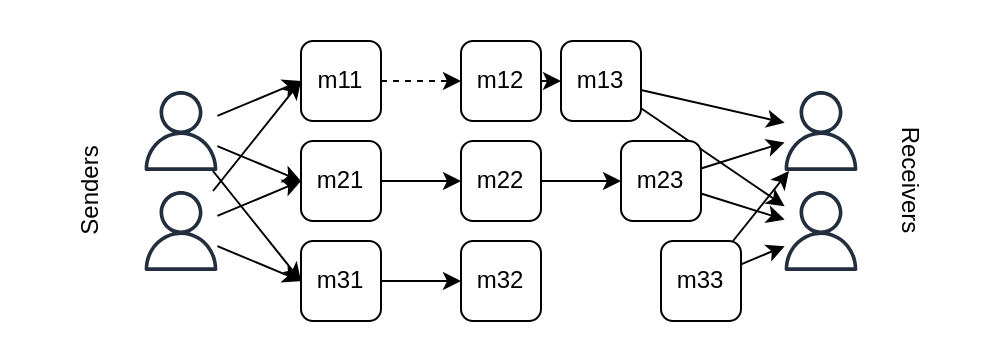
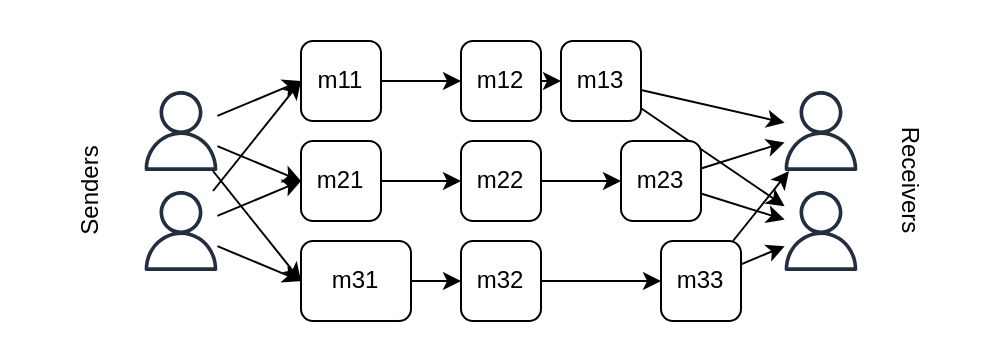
  <mxCell id="0" />
  <mxCell id="1" parent="0" />
- <mxCell id="2" style="edgeStyle=none;rounded=0;orthogonalLoop=1;jettySize=auto;html=1;exitX=1;exitY=0.5;exitDx=0;exitDy=0;dashed=1;" parent="1" source="3" target="5" edge="1"><mxGeometry relative="1" as="geometry" /></mxCell>
+ <mxCell id="2" style="edgeStyle=none;rounded=0;orthogonalLoop=1;jettySize=auto;html=1;exitX=1;exitY=0.5;exitDx=0;exitDy=0;" parent="1" source="3" target="5" edge="1"><mxGeometry relative="1" as="geometry" /></mxCell>
  <mxCell id="3" value="m11" style="rounded=1;whiteSpace=wrap;html=1;" parent="1" vertex="1"><mxGeometry x="150" y="20" width="40" height="40" as="geometry" /></mxCell>
  <mxCell id="4" style="edgeStyle=none;rounded=0;orthogonalLoop=1;jettySize=auto;html=1;exitX=1;exitY=0.5;exitDx=0;exitDy=0;" parent="1" source="5" target="8" edge="1"><mxGeometry relative="1" as="geometry" /></mxCell>
  <mxCell id="5" value="m12" style="rounded=1;whiteSpace=wrap;html=1;" parent="1" vertex="1"><mxGeometry x="230" y="20" width="40" height="40" as="geometry" /></mxCell>
  <mxCell id="6" style="edgeStyle=none;rounded=0;orthogonalLoop=1;jettySize=auto;html=1;" edge="1" parent="1" source="8" target="17"><mxGeometry relative="1" as="geometry" /></mxCell>
  <mxCell id="7" style="edgeStyle=none;rounded=0;orthogonalLoop=1;jettySize=auto;html=1;" edge="1" parent="1" source="8" target="18"><mxGeometry relative="1" as="geometry" /></mxCell>
  <mxCell id="8" value="m13" style="rounded=1;whiteSpace=wrap;html=1;" parent="1" vertex="1"><mxGeometry x="280" y="20" width="40" height="40" as="geometry" /></mxCell>
  <mxCell id="9" style="edgeStyle=none;rounded=0;orthogonalLoop=1;jettySize=auto;html=1;entryX=0;entryY=0.5;entryDx=0;entryDy=0;" edge="1" parent="1" source="12" target="3"><mxGeometry relative="1" as="geometry" /></mxCell>
  <mxCell id="10" style="edgeStyle=none;rounded=0;orthogonalLoop=1;jettySize=auto;html=1;entryX=0;entryY=0.5;entryDx=0;entryDy=0;" edge="1" parent="1" source="12" target="22"><mxGeometry relative="1" as="geometry" /></mxCell>
  <mxCell id="11" style="edgeStyle=none;rounded=0;orthogonalLoop=1;jettySize=auto;html=1;entryX=0;entryY=0.5;entryDx=0;entryDy=0;" edge="1" parent="1" source="12" target="29"><mxGeometry relative="1" as="geometry" /></mxCell>
  <mxCell id="12" value="" style="outlineConnect=0;fontColor=#232F3E;gradientColor=none;fillColor=#232F3E;strokeColor=none;dashed=0;verticalLabelPosition=bottom;verticalAlign=top;align=center;html=1;fontSize=12;fontStyle=0;aspect=fixed;pointerEvents=1;shape=mxgraph.aws4.user;" parent="1" vertex="1"><mxGeometry x="70" y="45" width="40" height="40" as="geometry" /></mxCell>
  <mxCell id="13" style="edgeStyle=none;rounded=0;orthogonalLoop=1;jettySize=auto;html=1;entryX=0;entryY=0.5;entryDx=0;entryDy=0;" edge="1" parent="1" source="16" target="22"><mxGeometry relative="1" as="geometry" /></mxCell>
  <mxCell id="14" style="edgeStyle=none;rounded=0;orthogonalLoop=1;jettySize=auto;html=1;entryX=0;entryY=0.5;entryDx=0;entryDy=0;" edge="1" parent="1" source="16" target="29"><mxGeometry relative="1" as="geometry" /></mxCell>
  <mxCell id="15" style="edgeStyle=none;rounded=0;orthogonalLoop=1;jettySize=auto;html=1;entryX=0;entryY=0.5;entryDx=0;entryDy=0;" edge="1" parent="1" source="16" target="3"><mxGeometry relative="1" as="geometry" /></mxCell>
  <mxCell id="16" value="" style="outlineConnect=0;fontColor=#232F3E;gradientColor=none;fillColor=#232F3E;strokeColor=none;dashed=0;verticalLabelPosition=bottom;verticalAlign=top;align=center;html=1;fontSize=12;fontStyle=0;aspect=fixed;pointerEvents=1;shape=mxgraph.aws4.user;" parent="1" vertex="1"><mxGeometry x="70" y="95" width="40" height="40" as="geometry" /></mxCell>
  <mxCell id="17" value="" style="outlineConnect=0;fontColor=#232F3E;gradientColor=none;fillColor=#232F3E;strokeColor=none;dashed=0;verticalLabelPosition=bottom;verticalAlign=top;align=center;html=1;fontSize=12;fontStyle=0;aspect=fixed;pointerEvents=1;shape=mxgraph.aws4.user;" parent="1" vertex="1"><mxGeometry x="390" y="45" width="40" height="40" as="geometry" /></mxCell>
  <mxCell id="18" value="" style="outlineConnect=0;fontColor=#232F3E;gradientColor=none;fillColor=#232F3E;strokeColor=none;dashed=0;verticalLabelPosition=bottom;verticalAlign=top;align=center;html=1;fontSize=12;fontStyle=0;aspect=fixed;pointerEvents=1;shape=mxgraph.aws4.user;" parent="1" vertex="1"><mxGeometry x="390" y="95" width="40" height="40" as="geometry" /></mxCell>
  <mxCell id="19" value="Senders" style="text;html=1;strokeColor=none;fillColor=none;align=center;verticalAlign=middle;whiteSpace=wrap;rounded=0;rotation=-90;" parent="1" vertex="1"><mxGeometry x="20" y="85" width="50" height="20" as="geometry" /></mxCell>
  <mxCell id="20" value="Receivers" style="text;html=1;strokeColor=none;fillColor=none;align=center;verticalAlign=middle;whiteSpace=wrap;rounded=0;rotation=90;" parent="1" vertex="1"><mxGeometry x="430" y="80" width="50" height="20" as="geometry" /></mxCell>
  <mxCell id="21" style="edgeStyle=none;rounded=0;orthogonalLoop=1;jettySize=auto;html=1;exitX=1;exitY=0.5;exitDx=0;exitDy=0;" edge="1" parent="1" source="22" target="24"><mxGeometry relative="1" as="geometry" /></mxCell>
  <mxCell id="22" value="m21" style="rounded=1;whiteSpace=wrap;html=1;" vertex="1" parent="1"><mxGeometry x="150" y="70" width="40" height="40" as="geometry" /></mxCell>
  <mxCell id="23" style="edgeStyle=none;rounded=0;orthogonalLoop=1;jettySize=auto;html=1;exitX=1;exitY=0.5;exitDx=0;exitDy=0;" edge="1" parent="1" source="24" target="27"><mxGeometry relative="1" as="geometry" /></mxCell>
  <mxCell id="24" value="m22" style="rounded=1;whiteSpace=wrap;html=1;" vertex="1" parent="1"><mxGeometry x="230" y="70" width="40" height="40" as="geometry" /></mxCell>
  <mxCell id="25" style="edgeStyle=none;rounded=0;orthogonalLoop=1;jettySize=auto;html=1;" edge="1" parent="1" source="27" target="17"><mxGeometry relative="1" as="geometry" /></mxCell>
  <mxCell id="26" style="edgeStyle=none;rounded=0;orthogonalLoop=1;jettySize=auto;html=1;" edge="1" parent="1" source="27" target="18"><mxGeometry relative="1" as="geometry" /></mxCell>
  <mxCell id="27" value="m23" style="rounded=1;whiteSpace=wrap;html=1;" vertex="1" parent="1"><mxGeometry x="310" y="70" width="40" height="40" as="geometry" /></mxCell>
  <mxCell id="28" style="edgeStyle=none;rounded=0;orthogonalLoop=1;jettySize=auto;html=1;exitX=1;exitY=0.5;exitDx=0;exitDy=0;" edge="1" parent="1" source="29" target="31"><mxGeometry relative="1" as="geometry" /></mxCell>
- <mxCell id="29" value="m31" style="rounded=1;whiteSpace=wrap;html=1;" vertex="1" parent="1"><mxGeometry x="150" y="120" width="40" height="40" as="geometry" /></mxCell>
+ <mxCell id="29" value="m31" style="rounded=1;whiteSpace=wrap;html=1;" vertex="1" parent="1"><mxGeometry x="150" y="120" width="55" height="40" as="geometry" /></mxCell>
+ <mxCell id="30" style="edgeStyle=none;rounded=0;orthogonalLoop=1;jettySize=auto;html=1;exitX=1;exitY=0.5;exitDx=0;exitDy=0;" edge="1" parent="1" source="31" target="34"><mxGeometry relative="1" as="geometry" /></mxCell>
  <mxCell id="31" value="m32" style="rounded=1;whiteSpace=wrap;html=1;" vertex="1" parent="1"><mxGeometry x="230" y="120" width="40" height="40" as="geometry" /></mxCell>
  <mxCell id="32" style="edgeStyle=none;rounded=0;orthogonalLoop=1;jettySize=auto;html=1;" edge="1" parent="1" source="34" target="18"><mxGeometry relative="1" as="geometry" /></mxCell>
  <mxCell id="33" style="edgeStyle=none;rounded=0;orthogonalLoop=1;jettySize=auto;html=1;" edge="1" parent="1" source="34" target="17"><mxGeometry relative="1" as="geometry" /></mxCell>
  <mxCell id="34" value="m33" style="rounded=1;whiteSpace=wrap;html=1;" vertex="1" parent="1"><mxGeometry x="330" y="120" width="40" height="40" as="geometry" /></mxCell>
